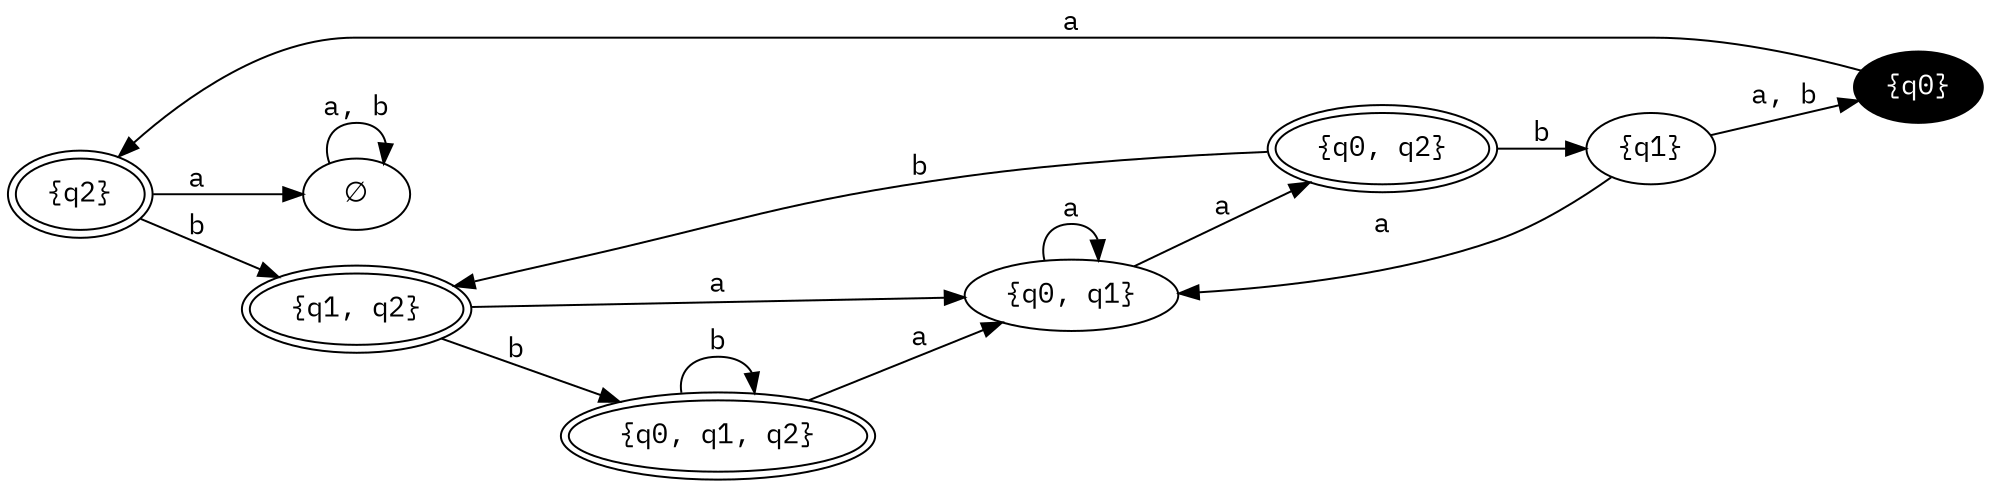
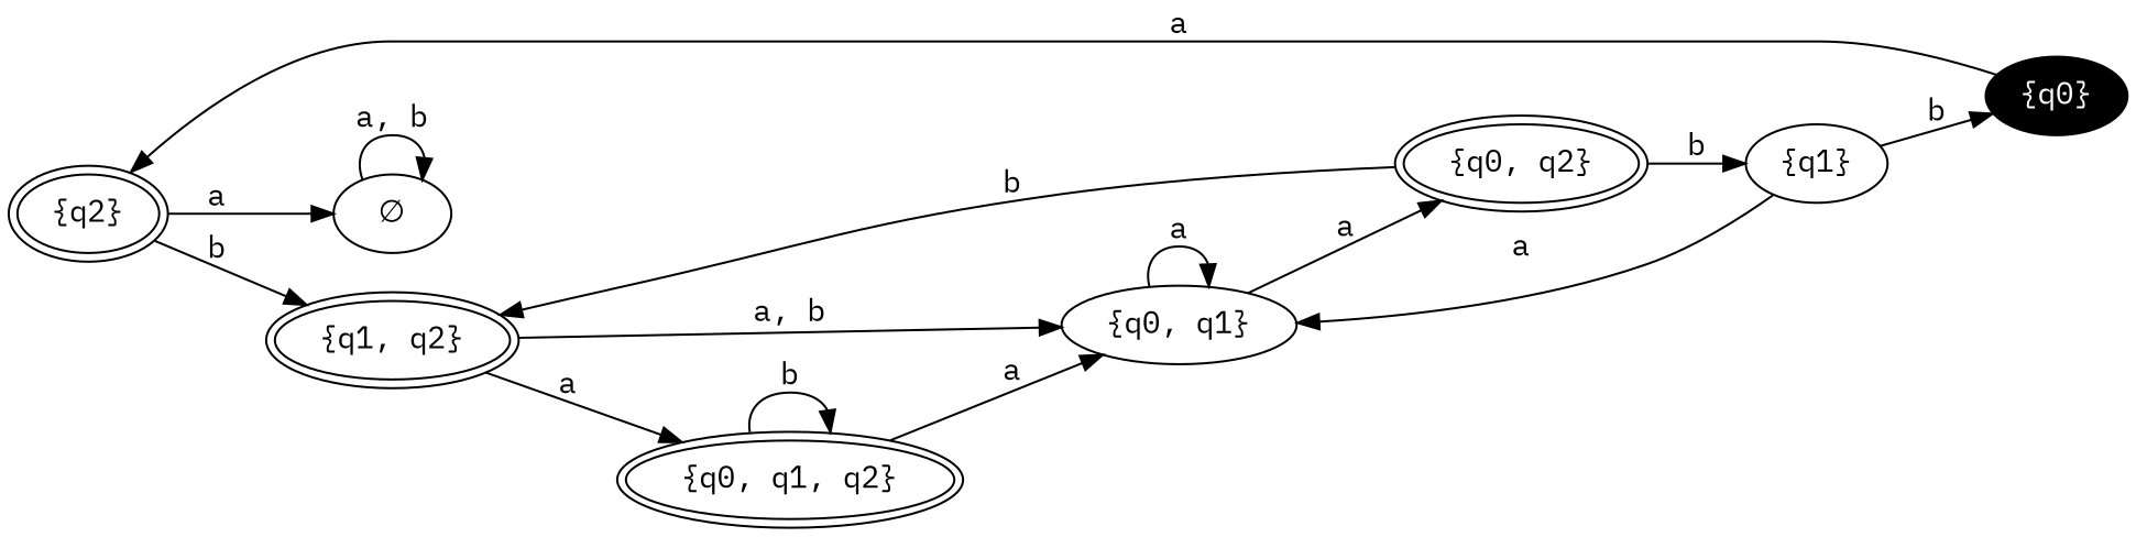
  digraph {
    fontname="IBM Plex Mono"
    rankdir=LR
    node [fontname="IBM Plex Mono"]
    edge [fontname="IBM Plex Mono"]
    "∅"
    "{q0, q2}" [peripheries=2]
    "{q1, q2}" [peripheries=2]
    "{q1}"
    "{q0, q1}"
    "{q0, q1, q2}" [peripheries=2]
    "{q0}" [fillcolor=black fontcolor=white style=filled]
    "{q2}" [peripheries=2]
    "∅" -> "∅" [label="a, b"]
    "{q0, q2}" -> "{q1, q2}" [label=b]
    "{q0, q2}" -> "{q1}" [label=b]
-   "{q1, q2}" -> "{q0, q1}" [label=a]
-   "{q1, q2}" -> "{q0, q1, q2}" [label=b]
+   "{q1, q2}" -> "{q0, q1}" [label="a, b"]
+   "{q1, q2}" -> "{q0, q1, q2}" [label=a]
    "{q1}" -> "{q0, q1}" [label=a]
-   "{q1}" -> "{q0}" [label="a, b"]
+   "{q1}" -> "{q0}" [label=b]
    "{q0, q1}" -> "{q0, q2}" [label=a]
    "{q0, q1}" -> "{q0, q1}" [label=a]
    "{q0, q1, q2}" -> "{q0, q1}" [label=a]
    "{q0, q1, q2}" -> "{q0, q1, q2}" [label=b]
    "{q0}" -> "{q2}" [label=a]
    "{q2}" -> "∅" [label=a]
    "{q2}" -> "{q1, q2}" [label=b]
  }
